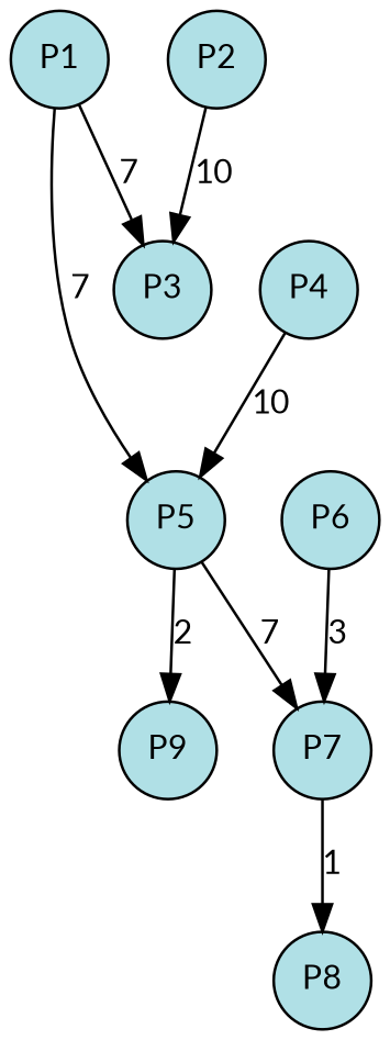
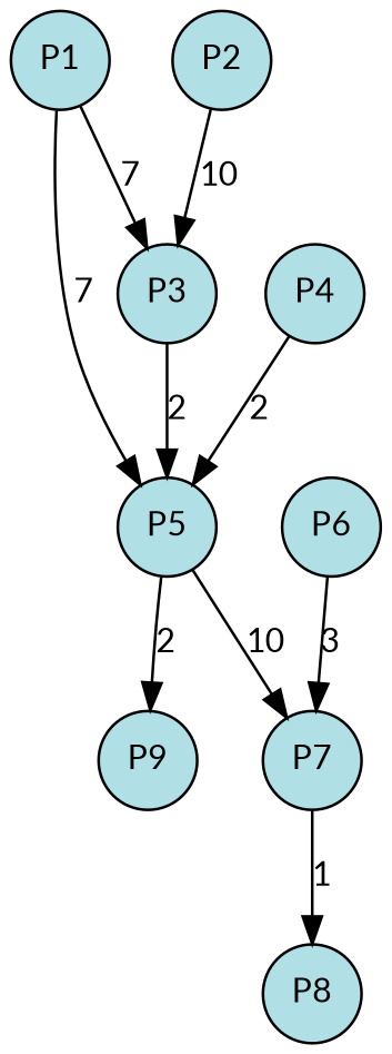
  digraph {
    fontname=Lato
    rankdir=TB
    splines=true
    node [fillcolor=powderblue fixedsize=true fontcolor=black fontname=Lato fontsize=12 margin=0 shape=circle style=filled]
    edge [fontcolor=black fontname=Lato fontsize=12 margin=0]
    n1 [label=P1 width=0.5]
    n2 [label=P2 width=0.5]
    n3 [label=P3 width=0.5]
    n4 [label=P4 width=0.5]
    n5 [label=P5 width=0.5]
    n6 [label=P6 width=0.5]
    n7 [label=P7 width=0.5]
    n8 [label=P8 width=0.5]
    n9 [label=P9 width=0.5]
    subgraph sub_1 {
      rank=same
      n1
      n2
    }
    subgraph sub_2 {
      rank=same
      n3
      n4
    }
    subgraph sub_3 {
      rank=same
      n5
      n6
    }
    subgraph sub_4 {
      rank=same
      n7
    }
    subgraph sub_5 {
      rank=same
      n8
    }
    subgraph sub_6 {
      rank=same
      n9
    }
    n1 -> n3 [label=7]
    n1 -> n5 [label=7]
    n2 -> n3 [label=10]
-   n4 -> n5 [label=10]
-   n5 -> n7 [label=7]
+   n3 -> n5 [label=2]
+   n4 -> n5 [label=2]
+   n5 -> n7 [label=10]
    n5 -> n9 [label=2]
    n6 -> n7 [label=3]
    n7 -> n8 [label=1]
  }
